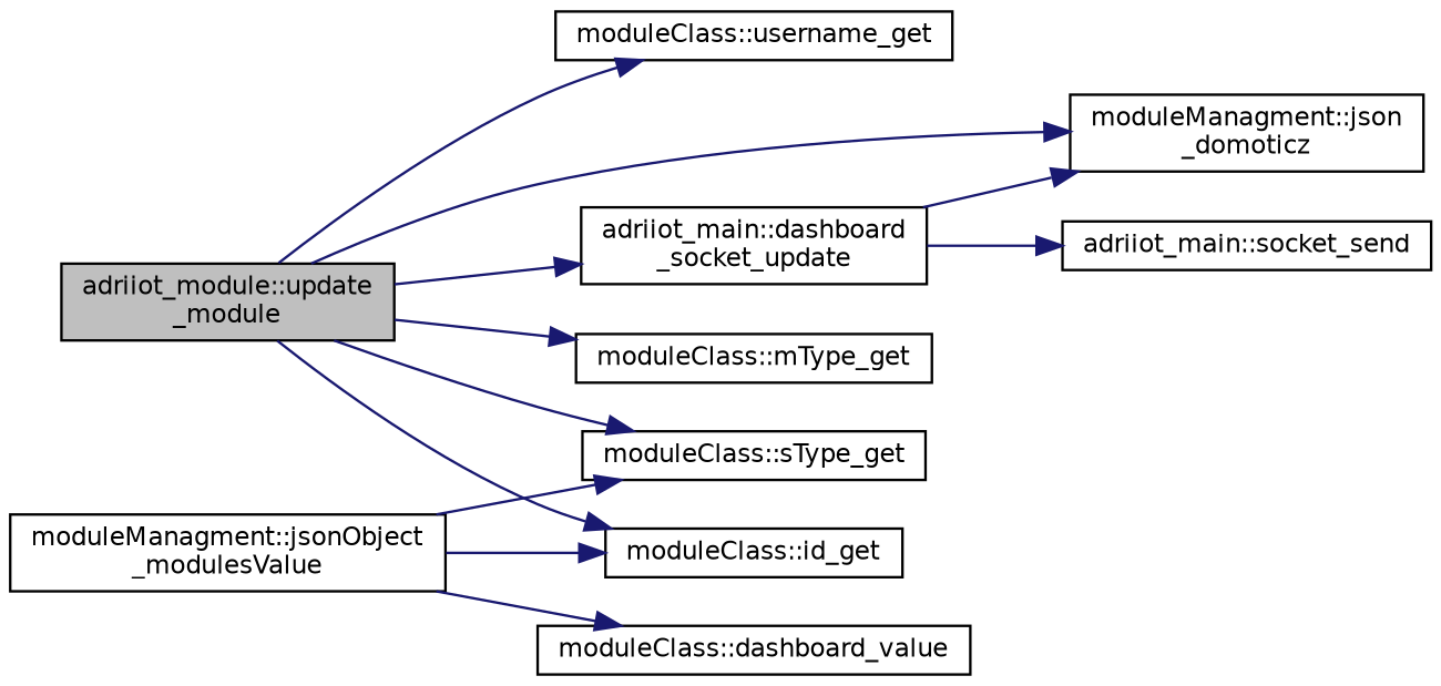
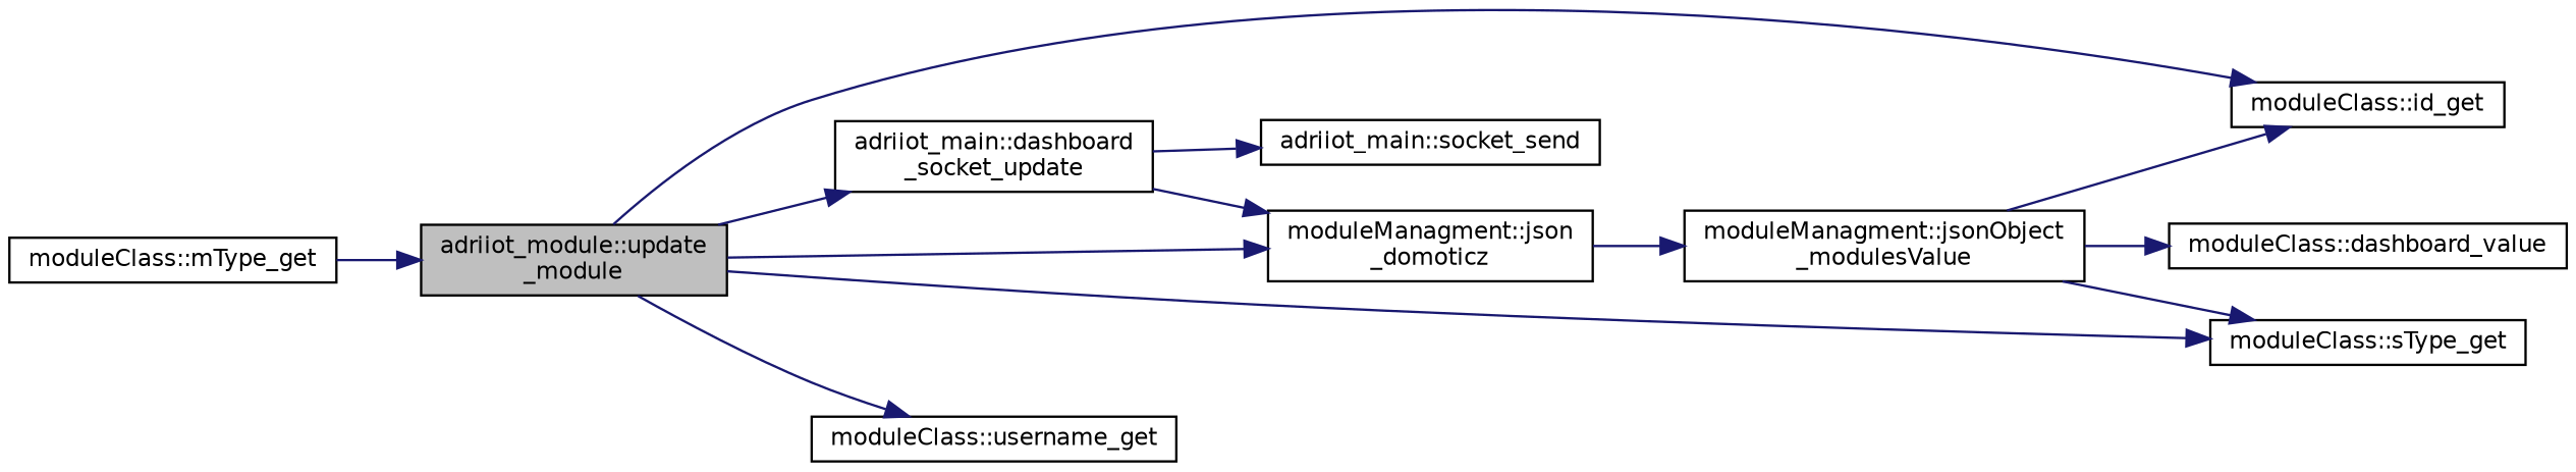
  digraph {
    rankdir=LR
    node [color=black fillcolor=white fontname=Helvetica fontsize=10 shape=record style=filled]
    edge [color=midnightblue fontname=Helvetica fontsize=10 labelfontname=Helvetica labelfontsize=10 style=solid]
    n1 [fillcolor=grey75 fontcolor=black height=0.2 label="adriiot_module::update\l_module" width=0.4]
    n2 [height=0.2 label="adriiot_main::dashboard\l_socket_update" width=0.4]
    n3 [height=0.2 label="moduleManagment::json\l_domoticz" width=0.4]
    n4 [height=0.2 label="moduleClass::id_get" width=0.4]
    n5 [height=0.2 label="moduleClass::sType_get" width=0.4]
    n6 [height=0.2 label="moduleClass::mType_get" width=0.4]
    n7 [height=0.2 label="moduleClass::username_get" width=0.4]
    n8 [height=0.2 label="adriiot_main::socket_send" width=0.4]
    n9 [height=0.2 label="moduleManagment::jsonObject\l_modulesValue" width=0.4]
    n10 [height=0.2 label="moduleClass::dashboard_value" width=0.4]
    n1 -> n2
    n1 -> n3
    n1 -> n4
    n1 -> n5
-   n1 -> n6
+   n6 -> n1
    n1 -> n7
    n2 -> n3
    n2 -> n8
+   n3 -> n9
    n9 -> n4
    n9 -> n5
    n9 -> n10
  }
